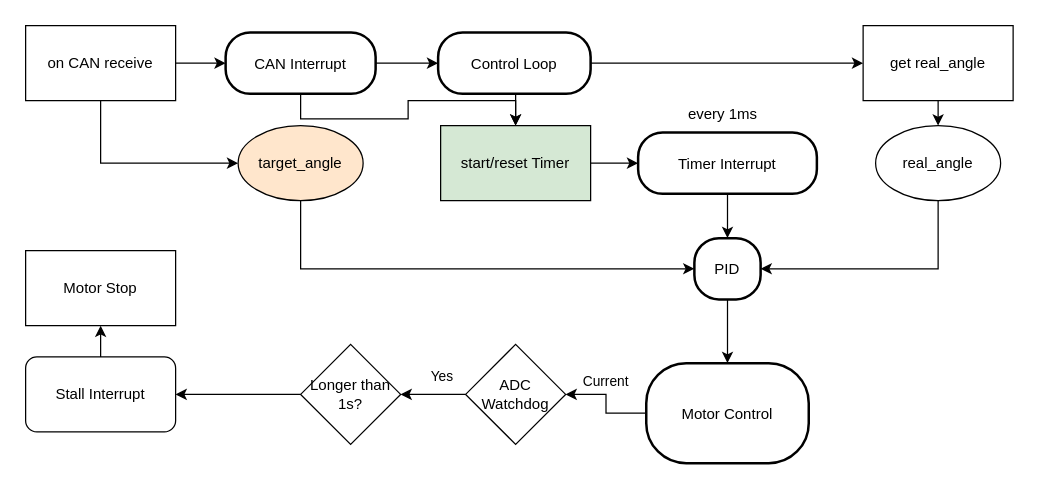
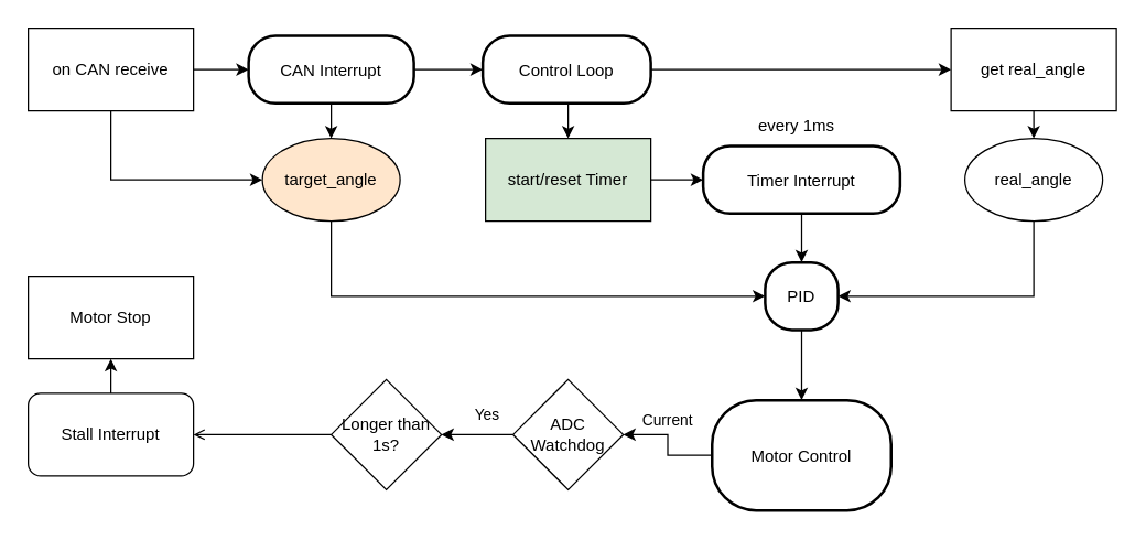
  <mxCell id="0" />
  <mxCell id="1" parent="0" />
  <mxCell id="2" style="edgeStyle=orthogonalEdgeStyle;rounded=0;orthogonalLoop=1;jettySize=auto;html=1;exitX=0.5;exitY=1;exitDx=0;exitDy=0;entryX=0.5;entryY=0;entryDx=0;entryDy=0;" edge="1" parent="1" source="3" target="14"><mxGeometry relative="1" as="geometry" /></mxCell>
  <mxCell id="3" value="Timer Interrupt" style="rounded=1;arcSize=40;strokeWidth=2" parent="1" vertex="1"><mxGeometry x="510" y="105.5" width="143" height="49" as="geometry" /></mxCell>
- <mxCell id="4" style="edgeStyle=orthogonalEdgeStyle;rounded=0;orthogonalLoop=1;jettySize=auto;html=1;exitX=0.5;exitY=1;exitDx=0;exitDy=0;" edge="1" parent="1" source="6" target="21"><mxGeometry relative="1" as="geometry" /></mxCell>
+ <mxCell id="4" style="edgeStyle=orthogonalEdgeStyle;rounded=0;orthogonalLoop=1;jettySize=auto;html=1;exitX=0.5;exitY=1;exitDx=0;exitDy=0;entryX=0.5;entryY=0;entryDx=0;entryDy=0;" edge="1" parent="1" source="6" target="19"><mxGeometry relative="1" as="geometry" /></mxCell>
  <mxCell id="5" style="edgeStyle=orthogonalEdgeStyle;rounded=0;orthogonalLoop=1;jettySize=auto;html=1;exitX=1;exitY=0.5;exitDx=0;exitDy=0;entryX=0;entryY=0.5;entryDx=0;entryDy=0;" edge="1" parent="1" source="6" target="9"><mxGeometry relative="1" as="geometry" /></mxCell>
  <mxCell id="6" value="CAN Interrupt" style="rounded=1;arcSize=40;strokeWidth=2" parent="1" vertex="1"><mxGeometry x="180" y="25.5" width="120" height="49" as="geometry" /></mxCell>
  <mxCell id="7" style="edgeStyle=orthogonalEdgeStyle;rounded=0;orthogonalLoop=1;jettySize=auto;html=1;exitX=1;exitY=0.5;exitDx=0;exitDy=0;entryX=0;entryY=0.5;entryDx=0;entryDy=0;" edge="1" parent="1" source="9" target="23"><mxGeometry relative="1" as="geometry" /></mxCell>
  <mxCell id="8" style="edgeStyle=orthogonalEdgeStyle;rounded=0;orthogonalLoop=1;jettySize=auto;html=1;exitX=0.5;exitY=1;exitDx=0;exitDy=0;entryX=0.5;entryY=0;entryDx=0;entryDy=0;" edge="1" parent="1" source="9" target="21"><mxGeometry relative="1" as="geometry" /></mxCell>
  <mxCell id="9" value="Control Loop" style="rounded=1;arcSize=40;strokeWidth=2" parent="1" vertex="1"><mxGeometry x="350" y="25.5" width="122" height="49" as="geometry" /></mxCell>
  <mxCell id="10" style="edgeStyle=orthogonalEdgeStyle;rounded=0;orthogonalLoop=1;jettySize=auto;html=1;exitX=0;exitY=0.5;exitDx=0;exitDy=0;entryX=1;entryY=0.5;entryDx=0;entryDy=0;" edge="1" parent="1" source="12" target="29"><mxGeometry relative="1" as="geometry"><mxPoint x="450" y="314.5" as="targetPoint" /></mxGeometry></mxCell>
  <mxCell id="11" value="Current" style="edgeLabel;html=1;align=center;verticalAlign=middle;resizable=0;points=[];" vertex="1" connectable="0" parent="10"><mxGeometry x="0.006" y="3" relative="1" as="geometry"><mxPoint x="2" y="-18" as="offset" /></mxGeometry></mxCell>
  <mxCell id="12" value="Motor Control" style="rounded=1;arcSize=40;strokeWidth=2" parent="1" vertex="1"><mxGeometry x="516.5" y="290" width="130" height="80" as="geometry" /></mxCell>
  <mxCell id="13" style="edgeStyle=orthogonalEdgeStyle;rounded=0;orthogonalLoop=1;jettySize=auto;html=1;exitX=0.5;exitY=1;exitDx=0;exitDy=0;entryX=0.5;entryY=0;entryDx=0;entryDy=0;" edge="1" parent="1" source="14" target="12"><mxGeometry relative="1" as="geometry" /></mxCell>
  <mxCell id="14" value="PID" style="rounded=1;arcSize=40;strokeWidth=2" parent="1" vertex="1"><mxGeometry x="555" y="190" width="53" height="49" as="geometry" /></mxCell>
  <mxCell id="15" style="edgeStyle=orthogonalEdgeStyle;rounded=0;orthogonalLoop=1;jettySize=auto;html=1;exitX=1;exitY=0.5;exitDx=0;exitDy=0;entryX=0;entryY=0.5;entryDx=0;entryDy=0;" edge="1" parent="1" source="17" target="6"><mxGeometry relative="1" as="geometry" /></mxCell>
  <mxCell id="16" style="edgeStyle=orthogonalEdgeStyle;rounded=0;orthogonalLoop=1;jettySize=auto;html=1;exitX=0.5;exitY=1;exitDx=0;exitDy=0;entryX=0;entryY=0.5;entryDx=0;entryDy=0;" edge="1" parent="1" source="17" target="19"><mxGeometry relative="1" as="geometry" /></mxCell>
  <mxCell id="17" value="on CAN receive" style="rounded=0;whiteSpace=wrap;html=1;" vertex="1" parent="1"><mxGeometry x="20" y="20" width="120" height="60" as="geometry" /></mxCell>
  <mxCell id="18" style="edgeStyle=orthogonalEdgeStyle;rounded=0;orthogonalLoop=1;jettySize=auto;html=1;exitX=0.5;exitY=1;exitDx=0;exitDy=0;entryX=0;entryY=0.5;entryDx=0;entryDy=0;" edge="1" parent="1" source="19" target="14"><mxGeometry relative="1" as="geometry" /></mxCell>
  <mxCell id="19" value="target_angle" style="ellipse;whiteSpace=wrap;html=1;fillColor=#ffe6cc;" vertex="1" parent="1"><mxGeometry x="190" y="100" width="100" height="60" as="geometry" /></mxCell>
  <mxCell id="20" style="edgeStyle=orthogonalEdgeStyle;rounded=0;orthogonalLoop=1;jettySize=auto;html=1;exitX=1;exitY=0.5;exitDx=0;exitDy=0;entryX=0;entryY=0.5;entryDx=0;entryDy=0;" edge="1" parent="1" source="21" target="3"><mxGeometry relative="1" as="geometry" /></mxCell>
  <mxCell id="21" value="start/reset Timer" style="rounded=0;whiteSpace=wrap;html=1;fillColor=#d5e8d4;" vertex="1" parent="1"><mxGeometry x="352" y="100" width="120" height="60" as="geometry" /></mxCell>
  <mxCell id="22" style="edgeStyle=orthogonalEdgeStyle;rounded=0;orthogonalLoop=1;jettySize=auto;html=1;exitX=0.5;exitY=1;exitDx=0;exitDy=0;entryX=0.5;entryY=0;entryDx=0;entryDy=0;" edge="1" parent="1" source="23" target="25"><mxGeometry relative="1" as="geometry" /></mxCell>
  <mxCell id="23" value="get real_angle" style="rounded=0;whiteSpace=wrap;html=1;" vertex="1" parent="1"><mxGeometry x="690" y="20" width="120" height="60" as="geometry" /></mxCell>
  <mxCell id="24" style="edgeStyle=orthogonalEdgeStyle;rounded=0;orthogonalLoop=1;jettySize=auto;html=1;exitX=0.5;exitY=1;exitDx=0;exitDy=0;entryX=1;entryY=0.5;entryDx=0;entryDy=0;" edge="1" parent="1" source="25" target="14"><mxGeometry relative="1" as="geometry" /></mxCell>
  <mxCell id="25" value="real_angle" style="ellipse;whiteSpace=wrap;html=1;" vertex="1" parent="1"><mxGeometry x="700" y="100" width="100" height="60" as="geometry" /></mxCell>
  <mxCell id="26" value="every 1ms" style="text;html=1;align=center;verticalAlign=middle;whiteSpace=wrap;rounded=0;" vertex="1" parent="1"><mxGeometry x="548" y="75.5" width="60" height="30" as="geometry" /></mxCell>
  <mxCell id="27" style="edgeStyle=orthogonalEdgeStyle;rounded=0;orthogonalLoop=1;jettySize=auto;html=1;exitX=0;exitY=0.5;exitDx=0;exitDy=0;" edge="1" parent="1" source="29" target="31"><mxGeometry relative="1" as="geometry" /></mxCell>
  <mxCell id="28" value="Yes" style="edgeLabel;html=1;align=center;verticalAlign=middle;resizable=0;points=[];" vertex="1" connectable="0" parent="27"><mxGeometry x="-0.154" y="1" relative="1" as="geometry"><mxPoint x="2" y="-16" as="offset" /></mxGeometry></mxCell>
  <mxCell id="29" value="ADC&lt;div&gt;Watchdog&lt;/div&gt;" style="rhombus;whiteSpace=wrap;html=1;" vertex="1" parent="1"><mxGeometry x="372" y="275" width="80" height="80" as="geometry" /></mxCell>
- <mxCell id="30" style="edgeStyle=orthogonalEdgeStyle;rounded=0;orthogonalLoop=1;jettySize=auto;html=1;exitX=0;exitY=0.5;exitDx=0;exitDy=0;entryX=1;entryY=0.5;entryDx=0;entryDy=0;" edge="1" parent="1" source="31" target="33"><mxGeometry relative="1" as="geometry" /></mxCell>
+ <mxCell id="30" style="edgeStyle=orthogonalEdgeStyle;rounded=0;orthogonalLoop=1;jettySize=auto;html=1;exitX=0;exitY=0.5;exitDx=0;exitDy=0;entryX=1;entryY=0.5;entryDx=0;entryDy=0;endArrow=open;" edge="1" parent="1" source="31" target="33"><mxGeometry relative="1" as="geometry" /></mxCell>
  <mxCell id="31" value="Longer than 1s?" style="rhombus;whiteSpace=wrap;html=1;" vertex="1" parent="1"><mxGeometry x="240" y="275" width="80" height="80" as="geometry" /></mxCell>
  <mxCell id="32" style="edgeStyle=orthogonalEdgeStyle;rounded=0;orthogonalLoop=1;jettySize=auto;html=1;exitX=0.5;exitY=0;exitDx=0;exitDy=0;entryX=0.5;entryY=1;entryDx=0;entryDy=0;" edge="1" parent="1" source="33" target="34"><mxGeometry relative="1" as="geometry" /></mxCell>
  <mxCell id="33" value="Stall Interrupt" style="rounded=1;whiteSpace=wrap;html=1;" vertex="1" parent="1"><mxGeometry x="20" y="285" width="120" height="60" as="geometry" /></mxCell>
  <mxCell id="34" value="Motor Stop" style="rounded=0;whiteSpace=wrap;html=1;" vertex="1" parent="1"><mxGeometry x="20" y="200" width="120" height="60" as="geometry" /></mxCell>
